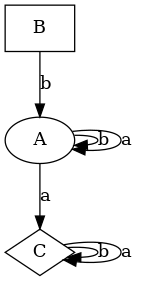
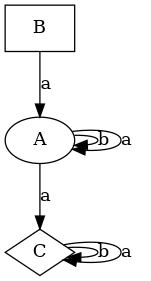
  digraph {
    B [shape=box]
    A
    C [shape=diamond]
-   B -> A [label=b]
+   B -> A [label=a]
    A -> A [label=b]
    A -> A [label=a]
    A -> C [label=a]
    C -> C [label=b]
    C -> C [label=a]
  }
